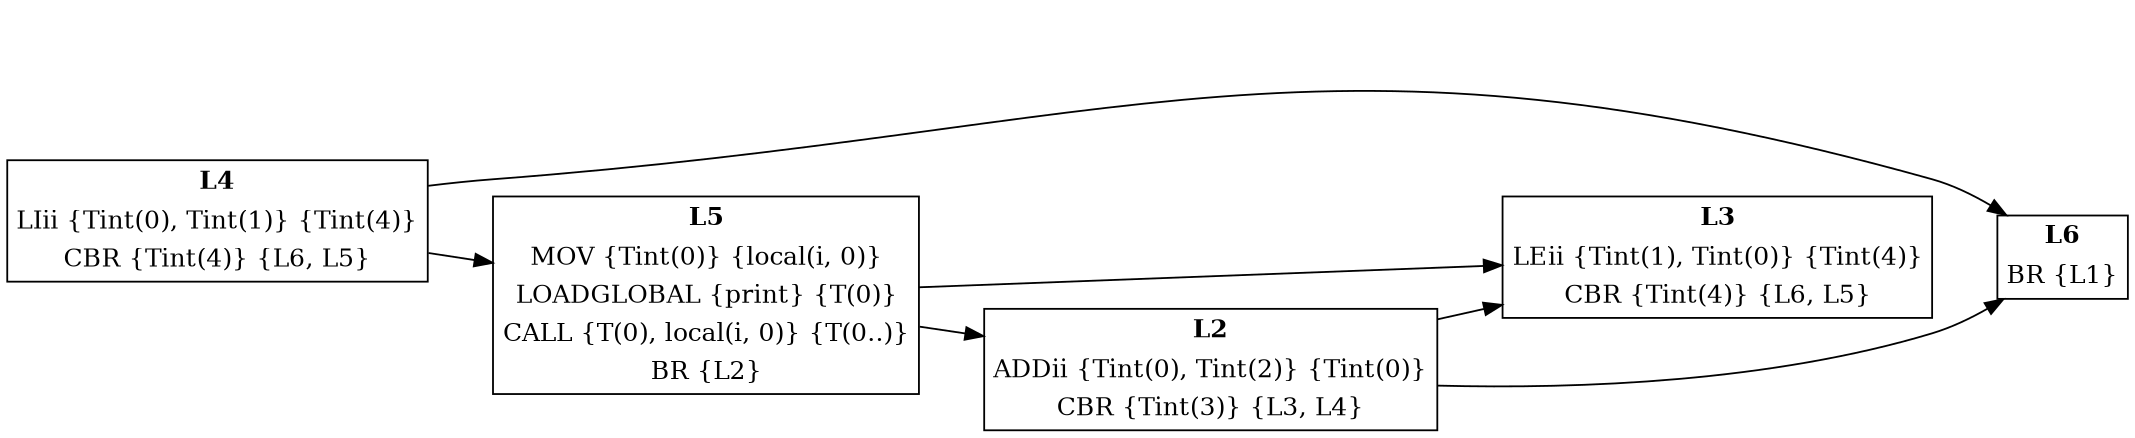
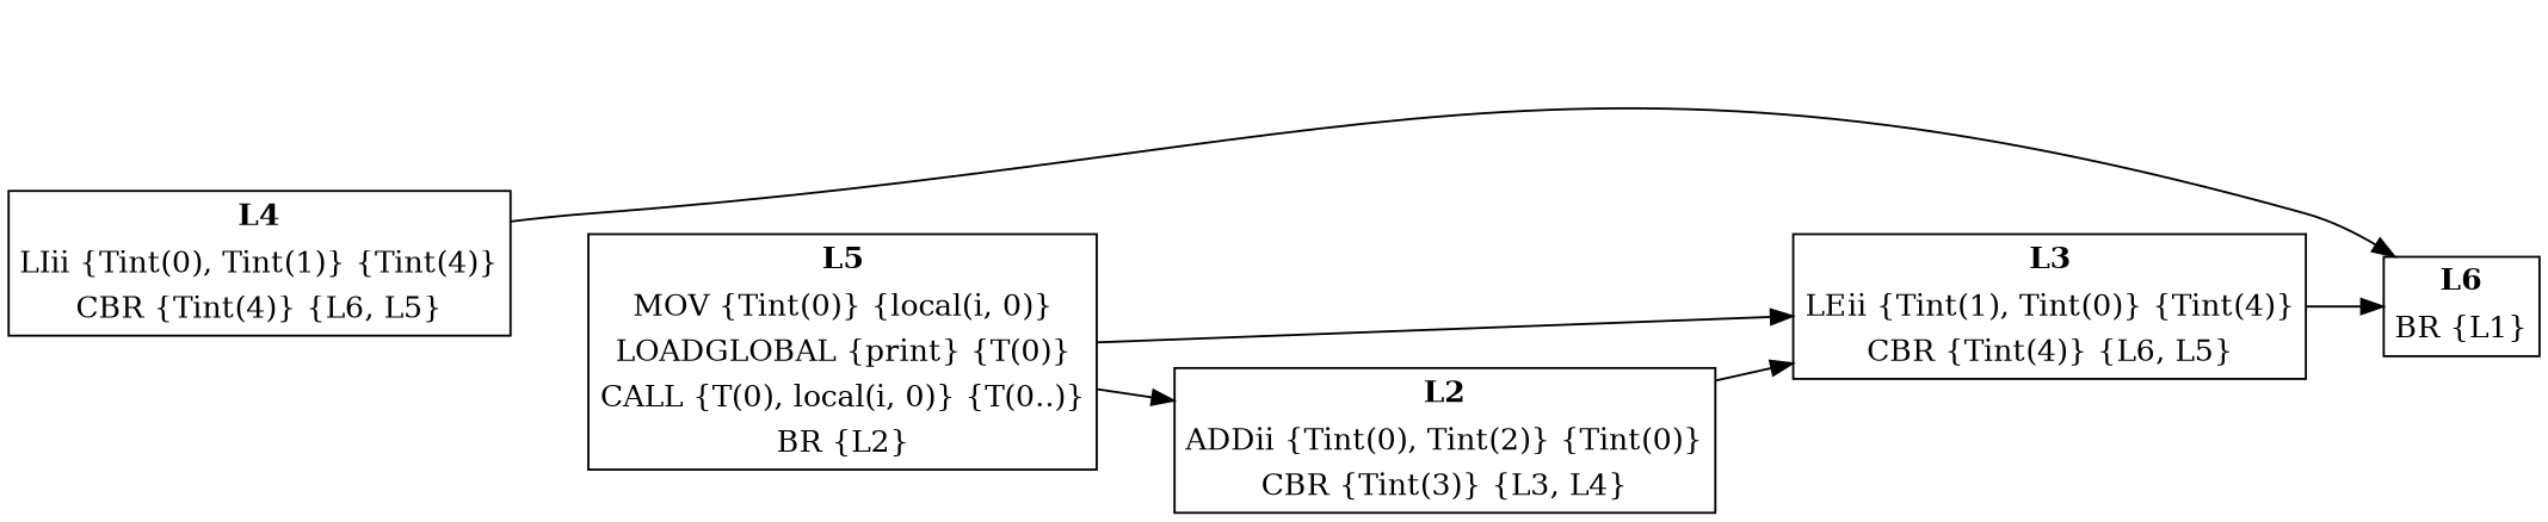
  digraph {
    rankdir=LR
    node [margin=0 shape=none]
    n1 [label=<<TABLE BORDER="1" CELLBORDER="0"> <TR><TD><B>L2</B></TD></TR> <TR><TD>ADDii {Tint(0), Tint(2)} {Tint(0)}</TD></TR> <TR><TD>CBR {Tint(3)} {L3, L4}</TD></TR> </TABLE>>]
    n2 [label=<<TABLE BORDER="1" CELLBORDER="0"> <TR><TD><B>L3</B></TD></TR> <TR><TD>LEii {Tint(1), Tint(0)} {Tint(4)}</TD></TR> <TR><TD>CBR {Tint(4)} {L6, L5}</TD></TR> </TABLE>>]
    n3 [label=<<TABLE BORDER="1" CELLBORDER="0"> <TR><TD><B>L6</B></TD></TR> <TR><TD>BR {L1}</TD></TR> </TABLE>>]
    n4 [label=<<TABLE BORDER="1" CELLBORDER="0"> <TR><TD><B>L4</B></TD></TR> <TR><TD>LIii {Tint(0), Tint(1)} {Tint(4)}</TD></TR> <TR><TD>CBR {Tint(4)} {L6, L5}</TD></TR> </TABLE>>]
    n5 [label=<<TABLE BORDER="1" CELLBORDER="0"> <TR><TD><B>L5</B></TD></TR> <TR><TD>MOV {Tint(0)} {local(i, 0)}</TD></TR> <TR><TD>LOADGLOBAL {print} {T(0)}</TD></TR> <TR><TD>CALL {T(0), local(i, 0)} {T(0..)}</TD></TR> <TR><TD>BR {L2}</TD></TR> </TABLE>>]
    n1 -> n2
-   n1 -> n3
+   n2 -> n3
    n4 -> n3
-   n4 -> n5
    n5 -> n1
    n5 -> n2
  }
